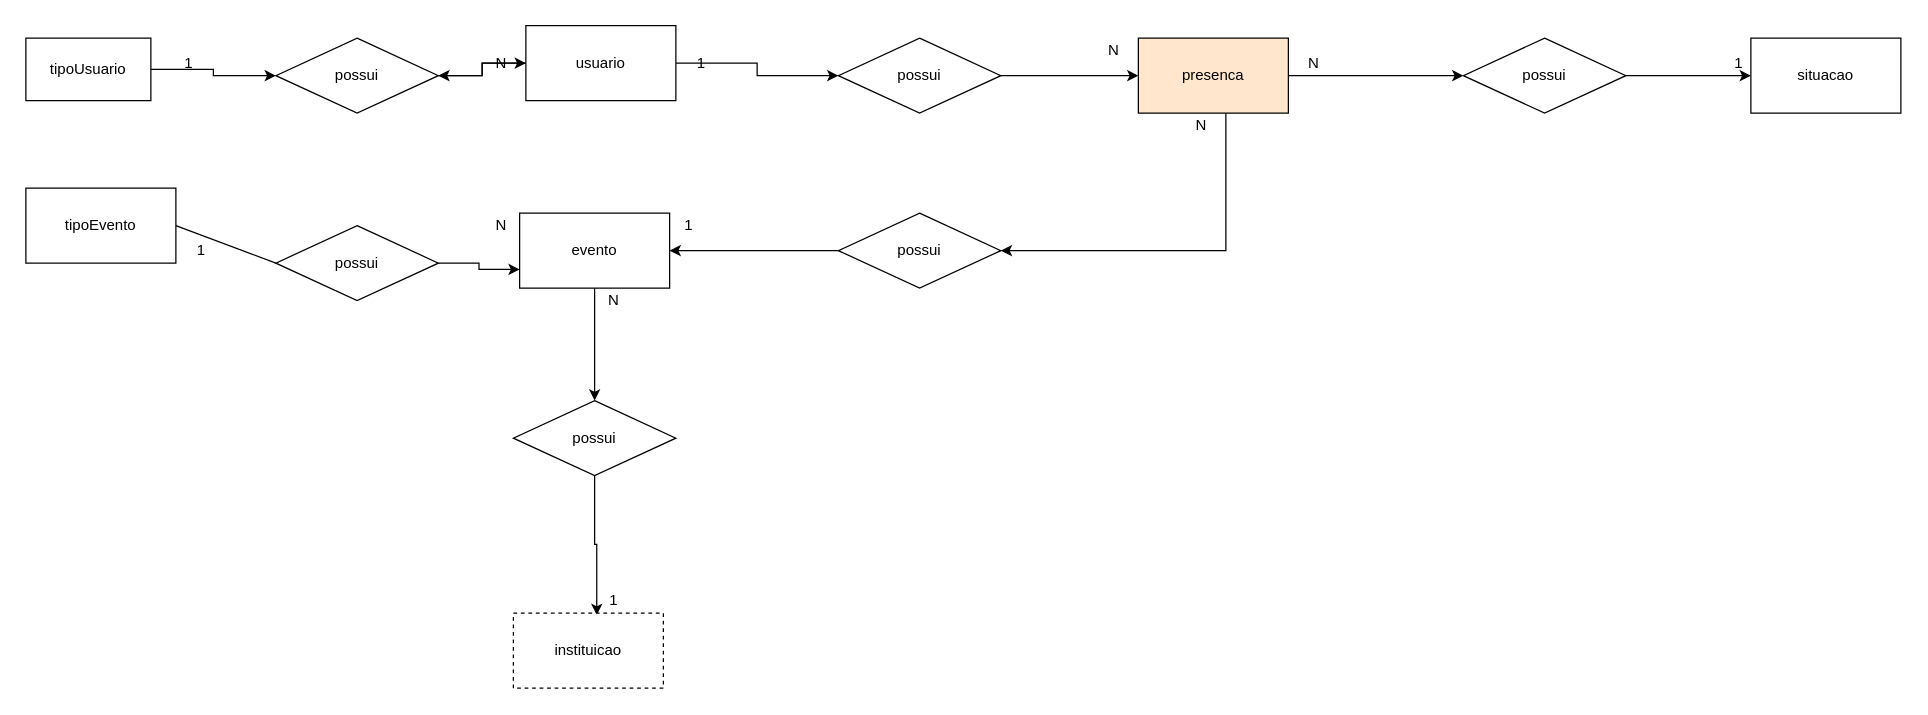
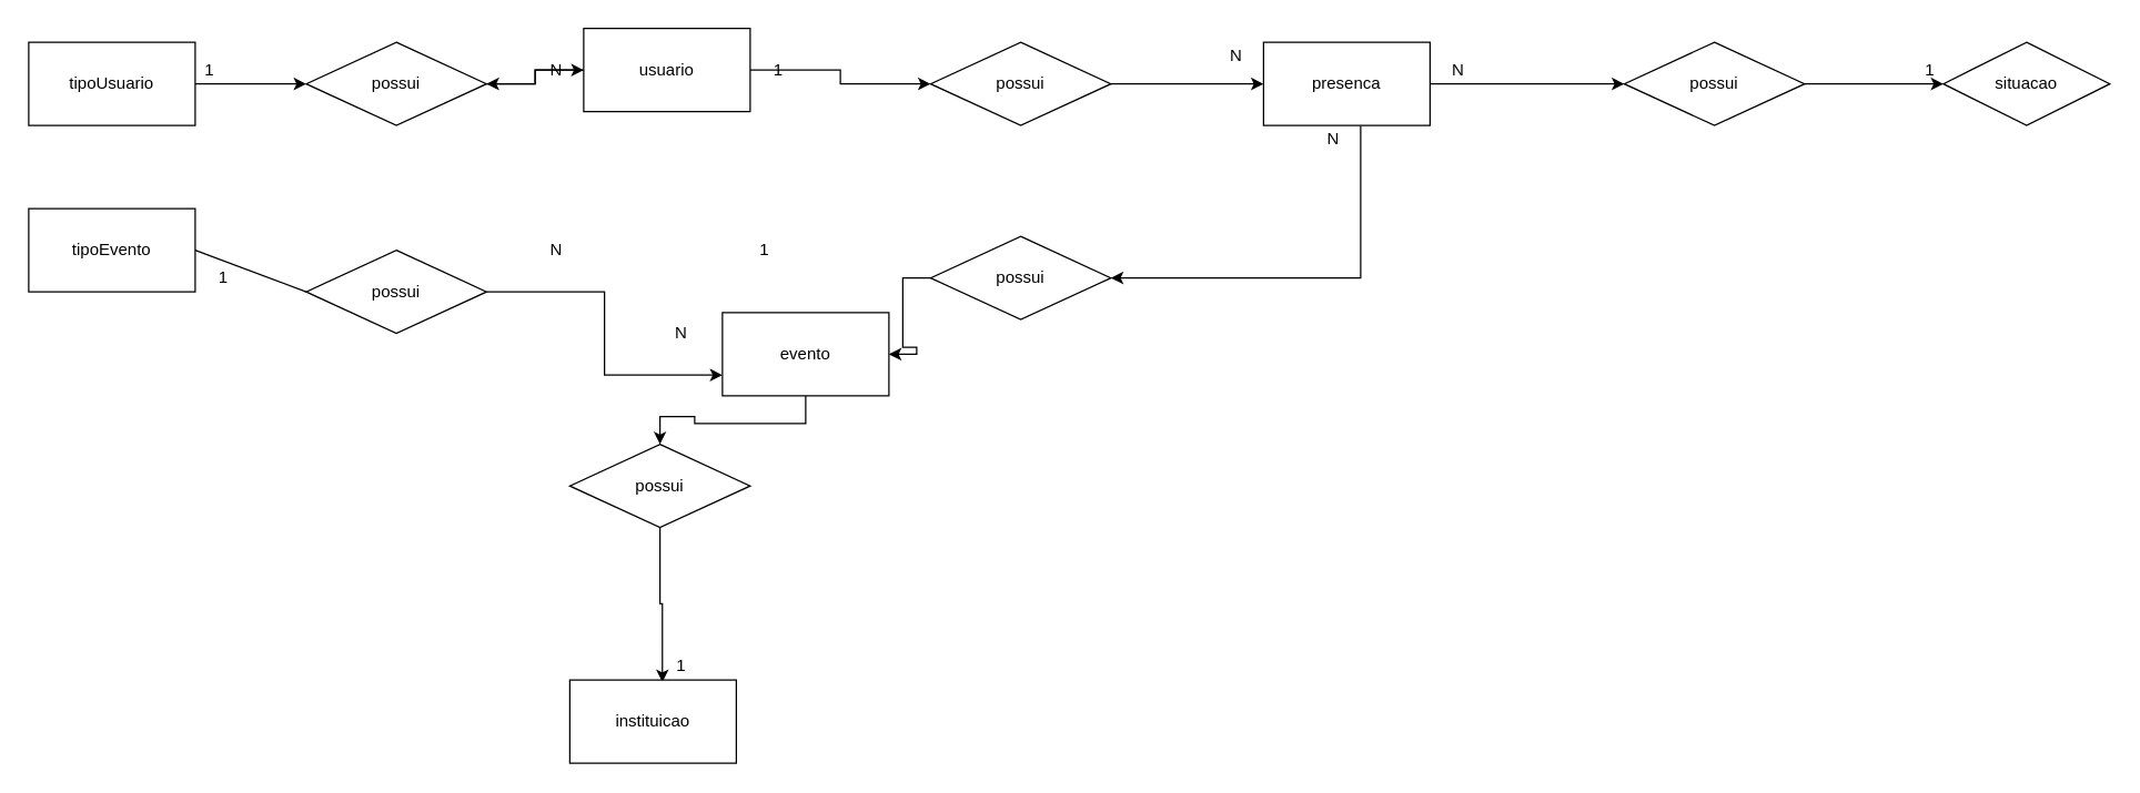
  <mxCell id="0" />
  <mxCell id="1" parent="0" />
  <mxCell id="2" style="edgeStyle=orthogonalEdgeStyle;rounded=0;orthogonalLoop=1;jettySize=auto;html=1;entryX=0;entryY=0.5;entryDx=0;entryDy=0;" edge="1" parent="1" source="3" target="9"><mxGeometry relative="1" as="geometry" /></mxCell>
- <mxCell id="3" value="tipoUsuario" style="rounded=0;whiteSpace=wrap;html=1;" vertex="1" parent="1"><mxGeometry x="20" y="30" width="100" height="50" as="geometry" /></mxCell>
+ <mxCell id="3" value="tipoUsuario" style="rounded=0;whiteSpace=wrap;html=1;" vertex="1" parent="1"><mxGeometry x="20" y="30" width="120" height="60" as="geometry" /></mxCell>
  <mxCell id="4" value="" style="edgeStyle=orthogonalEdgeStyle;rounded=0;orthogonalLoop=1;jettySize=auto;html=1;" edge="1" parent="1" source="6" target="9"><mxGeometry relative="1" as="geometry" /></mxCell>
  <mxCell id="5" style="edgeStyle=orthogonalEdgeStyle;rounded=0;orthogonalLoop=1;jettySize=auto;html=1;entryX=0;entryY=0.5;entryDx=0;entryDy=0;" edge="1" parent="1" source="6" target="25"><mxGeometry relative="1" as="geometry" /></mxCell>
  <mxCell id="6" value="usuario" style="rounded=0;whiteSpace=wrap;html=1;" vertex="1" parent="1"><mxGeometry x="420" y="20" width="120" height="60" as="geometry" /></mxCell>
  <mxCell id="7" value="tipoEvento" style="rounded=0;whiteSpace=wrap;html=1;" vertex="1" parent="1"><mxGeometry x="20" y="150" width="120" height="60" as="geometry" /></mxCell>
  <mxCell id="8" style="edgeStyle=orthogonalEdgeStyle;rounded=0;orthogonalLoop=1;jettySize=auto;html=1;entryX=0;entryY=0.5;entryDx=0;entryDy=0;" edge="1" parent="1" source="9" target="6"><mxGeometry relative="1" as="geometry" /></mxCell>
  <mxCell id="9" value="possui" style="rhombus;whiteSpace=wrap;html=1;" vertex="1" parent="1"><mxGeometry x="220" y="30" width="130" height="60" as="geometry" /></mxCell>
  <mxCell id="10" style="edgeStyle=orthogonalEdgeStyle;rounded=0;orthogonalLoop=1;jettySize=auto;html=1;entryX=0.5;entryY=0;entryDx=0;entryDy=0;" edge="1" parent="1" source="11" target="20"><mxGeometry relative="1" as="geometry" /></mxCell>
- <mxCell id="11" value="evento" style="rounded=0;whiteSpace=wrap;html=1;" vertex="1" parent="1"><mxGeometry x="415" y="170" width="120" height="60" as="geometry" /></mxCell>
+ <mxCell id="11" value="evento" style="rounded=0;whiteSpace=wrap;html=1;" vertex="1" parent="1"><mxGeometry x="520" y="225" width="120" height="60" as="geometry" /></mxCell>
  <mxCell id="12" style="edgeStyle=orthogonalEdgeStyle;rounded=0;orthogonalLoop=1;jettySize=auto;html=1;entryX=0;entryY=0.75;entryDx=0;entryDy=0;" edge="1" parent="1" source="13" target="11"><mxGeometry relative="1" as="geometry" /></mxCell>
  <mxCell id="13" value="possui" style="rhombus;whiteSpace=wrap;html=1;" vertex="1" parent="1"><mxGeometry x="220" y="180" width="130" height="60" as="geometry" /></mxCell>
  <mxCell id="14" value="" style="endArrow=none;html=1;exitX=1;exitY=0.5;exitDx=0;exitDy=0;entryX=0;entryY=0.5;entryDx=0;entryDy=0;" edge="1" parent="1" source="7" target="13"><mxGeometry width="50" height="50" relative="1" as="geometry"><mxPoint x="180" y="280" as="sourcePoint" /><mxPoint x="230" y="230" as="targetPoint" /><Array as="points" /></mxGeometry></mxCell>
  <mxCell id="15" value="N" style="text;html=1;align=center;verticalAlign=middle;resizable=0;points=[];autosize=1;strokeColor=none;" vertex="1" parent="1"><mxGeometry x="390" y="40" width="20" height="20" as="geometry" /></mxCell>
  <mxCell id="16" value="N" style="text;html=1;align=center;verticalAlign=middle;resizable=0;points=[];autosize=1;strokeColor=none;" vertex="1" parent="1"><mxGeometry x="390" y="170" width="20" height="20" as="geometry" /></mxCell>
  <mxCell id="17" value="1" style="text;html=1;align=center;verticalAlign=middle;resizable=0;points=[];autosize=1;strokeColor=none;" vertex="1" parent="1"><mxGeometry x="140" y="40" width="20" height="20" as="geometry" /></mxCell>
  <mxCell id="18" value="1" style="text;html=1;align=center;verticalAlign=middle;resizable=0;points=[];autosize=1;strokeColor=none;" vertex="1" parent="1"><mxGeometry x="150" y="190" width="20" height="20" as="geometry" /></mxCell>
  <mxCell id="19" style="edgeStyle=orthogonalEdgeStyle;rounded=0;orthogonalLoop=1;jettySize=auto;html=1;entryX=0.556;entryY=0.025;entryDx=0;entryDy=0;entryPerimeter=0;" edge="1" parent="1" source="20" target="21"><mxGeometry relative="1" as="geometry" /></mxCell>
  <mxCell id="20" value="possui" style="rhombus;whiteSpace=wrap;html=1;" vertex="1" parent="1"><mxGeometry x="410" y="320" width="130" height="60" as="geometry" /></mxCell>
- <mxCell id="21" value="instituicao" style="whiteSpace=wrap;html=1;dashed=1;" vertex="1" parent="1"><mxGeometry x="410" y="490" width="120" height="60" as="geometry" /></mxCell>
+ <mxCell id="21" value="instituicao" style="whiteSpace=wrap;html=1;" vertex="1" parent="1"><mxGeometry x="410" y="490" width="120" height="60" as="geometry" /></mxCell>
  <mxCell id="22" value="1" style="text;html=1;align=center;verticalAlign=middle;resizable=0;points=[];autosize=1;strokeColor=none;" vertex="1" parent="1"><mxGeometry x="480" y="470" width="20" height="20" as="geometry" /></mxCell>
  <mxCell id="23" value="N" style="text;html=1;align=center;verticalAlign=middle;resizable=0;points=[];autosize=1;strokeColor=none;" vertex="1" parent="1"><mxGeometry x="480" y="230" width="20" height="20" as="geometry" /></mxCell>
  <mxCell id="24" style="edgeStyle=orthogonalEdgeStyle;rounded=0;orthogonalLoop=1;jettySize=auto;html=1;entryX=0;entryY=0.5;entryDx=0;entryDy=0;" edge="1" parent="1" source="25" target="30"><mxGeometry relative="1" as="geometry" /></mxCell>
  <mxCell id="25" value="possui" style="rhombus;whiteSpace=wrap;html=1;" vertex="1" parent="1"><mxGeometry x="670" y="30" width="130" height="60" as="geometry" /></mxCell>
  <mxCell id="26" style="edgeStyle=orthogonalEdgeStyle;rounded=0;orthogonalLoop=1;jettySize=auto;html=1;entryX=1;entryY=0.5;entryDx=0;entryDy=0;" edge="1" parent="1" source="27" target="11"><mxGeometry relative="1" as="geometry" /></mxCell>
  <mxCell id="27" value="possui" style="rhombus;whiteSpace=wrap;html=1;" vertex="1" parent="1"><mxGeometry x="670" y="170" width="130" height="60" as="geometry" /></mxCell>
  <mxCell id="28" style="edgeStyle=orthogonalEdgeStyle;rounded=0;orthogonalLoop=1;jettySize=auto;html=1;entryX=1;entryY=0.5;entryDx=0;entryDy=0;" edge="1" parent="1" source="30" target="27"><mxGeometry relative="1" as="geometry"><Array as="points"><mxPoint x="980" y="200" /></Array></mxGeometry></mxCell>
  <mxCell id="29" style="edgeStyle=orthogonalEdgeStyle;rounded=0;orthogonalLoop=1;jettySize=auto;html=1;entryX=0;entryY=0.5;entryDx=0;entryDy=0;" edge="1" parent="1" source="30" target="36"><mxGeometry relative="1" as="geometry" /></mxCell>
- <mxCell id="30" value="presenca" style="rounded=0;whiteSpace=wrap;html=1;fillColor=#ffe6cc;" vertex="1" parent="1"><mxGeometry x="910" y="30" width="120" height="60" as="geometry" /></mxCell>
+ <mxCell id="30" value="presenca" style="rounded=0;whiteSpace=wrap;html=1;" vertex="1" parent="1"><mxGeometry x="910" y="30" width="120" height="60" as="geometry" /></mxCell>
  <mxCell id="31" value="1" style="text;html=1;align=center;verticalAlign=middle;resizable=0;points=[];autosize=1;strokeColor=none;" vertex="1" parent="1"><mxGeometry x="550" y="40" width="20" height="20" as="geometry" /></mxCell>
  <mxCell id="32" value="N" style="text;html=1;align=center;verticalAlign=middle;resizable=0;points=[];autosize=1;strokeColor=none;" vertex="1" parent="1"><mxGeometry x="880" y="30" width="20" height="20" as="geometry" /></mxCell>
  <mxCell id="33" value="1" style="text;html=1;align=center;verticalAlign=middle;resizable=0;points=[];autosize=1;strokeColor=none;" vertex="1" parent="1"><mxGeometry x="540" y="170" width="20" height="20" as="geometry" /></mxCell>
  <mxCell id="34" value="N" style="text;html=1;align=center;verticalAlign=middle;resizable=0;points=[];autosize=1;strokeColor=none;" vertex="1" parent="1"><mxGeometry x="950" y="90" width="20" height="20" as="geometry" /></mxCell>
  <mxCell id="35" style="edgeStyle=orthogonalEdgeStyle;rounded=0;orthogonalLoop=1;jettySize=auto;html=1;entryX=0;entryY=0.5;entryDx=0;entryDy=0;" edge="1" parent="1" source="36" target="37"><mxGeometry relative="1" as="geometry" /></mxCell>
  <mxCell id="36" value="possui" style="rhombus;whiteSpace=wrap;html=1;" vertex="1" parent="1"><mxGeometry x="1170" y="30" width="130" height="60" as="geometry" /></mxCell>
- <mxCell id="37" value="situacao" style="rounded=0;whiteSpace=wrap;html=1;" vertex="1" parent="1"><mxGeometry x="1400" y="30" width="120" height="60" as="geometry" /></mxCell>
+ <mxCell id="37" value="situacao" style="rhombus;whiteSpace=wrap;html=1;" vertex="1" parent="1"><mxGeometry x="1400" y="30" width="120" height="60" as="geometry" /></mxCell>
  <mxCell id="38" value="&lt;blockquote style=&quot;margin: 0 0 0 40px ; border: none ; padding: 0px&quot;&gt;N&lt;/blockquote&gt;" style="text;html=1;align=center;verticalAlign=middle;resizable=0;points=[];autosize=1;strokeColor=none;" vertex="1" parent="1"><mxGeometry x="1000" y="40" width="60" height="20" as="geometry" /></mxCell>
  <mxCell id="39" value="1" style="text;html=1;align=center;verticalAlign=middle;resizable=0;points=[];autosize=1;strokeColor=none;" vertex="1" parent="1"><mxGeometry x="1380" y="40" width="20" height="20" as="geometry" /></mxCell>
